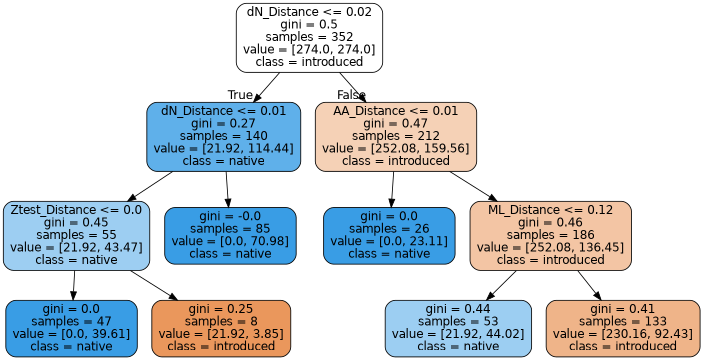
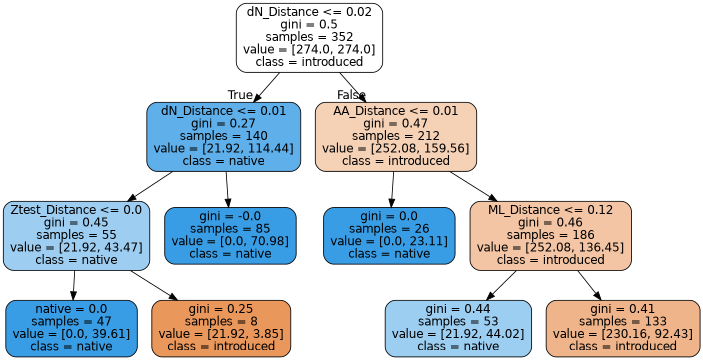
  digraph {
    node [color=black fillcolor="#399de5" fontname=helvetica shape=box style="filled, rounded"]
    edge [fontname=helvetica]
    n1 [fillcolor="#ffffff" label="dN_Distance <= 0.02\ngini = 0.5\nsamples = 352\nvalue = [274.0, 274.0]\nclass = introduced"]
    n2 [fillcolor="#5fb0ea" label="dN_Distance <= 0.01\ngini = 0.27\nsamples = 140\nvalue = [21.92, 114.44]\nclass = native"]
    n3 [fillcolor="#f5d1b6" label="AA_Distance <= 0.01\ngini = 0.47\nsamples = 212\nvalue = [252.08, 159.56]\nclass = introduced"]
    n4 [fillcolor="#9dcef2" label="Ztest_Distance <= 0.0\ngini = 0.45\nsamples = 55\nvalue = [21.92, 43.47]\nclass = native"]
    n5 [label="gini = -0.0\nsamples = 85\nvalue = [0.0, 70.98]\nclass = native"]
-   n6 [label="gini = 0.0\nsamples = 47\nvalue = [0.0, 39.61]\nclass = native"]
+   n6 [label="native = 0.0\nsamples = 47\nvalue = [0.0, 39.61]\nclass = native"]
    n7 [fillcolor="#ea975c" label="gini = 0.25\nsamples = 8\nvalue = [21.92, 3.85]\nclass = introduced"]
    n8 [label="gini = 0.0\nsamples = 26\nvalue = [0.0, 23.11]\nclass = native"]
    n9 [fillcolor="#f3c5a4" label="ML_Distance <= 0.12\ngini = 0.46\nsamples = 186\nvalue = [252.08, 136.45]\nclass = introduced"]
    n10 [fillcolor="#9ccef2" label="gini = 0.44\nsamples = 53\nvalue = [21.92, 44.02]\nclass = native"]
    n11 [fillcolor="#efb489" label="gini = 0.41\nsamples = 133\nvalue = [230.16, 92.43]\nclass = introduced"]
    n1 -> n2 [headlabel=True labelangle=45 labeldistance=2.5]
    n1 -> n3 [headlabel=False labelangle=-45 labeldistance=2.5]
    n2 -> n4
    n2 -> n5
    n3 -> n8
    n3 -> n9
    n4 -> n6
    n4 -> n7
    n9 -> n10
    n9 -> n11
  }
